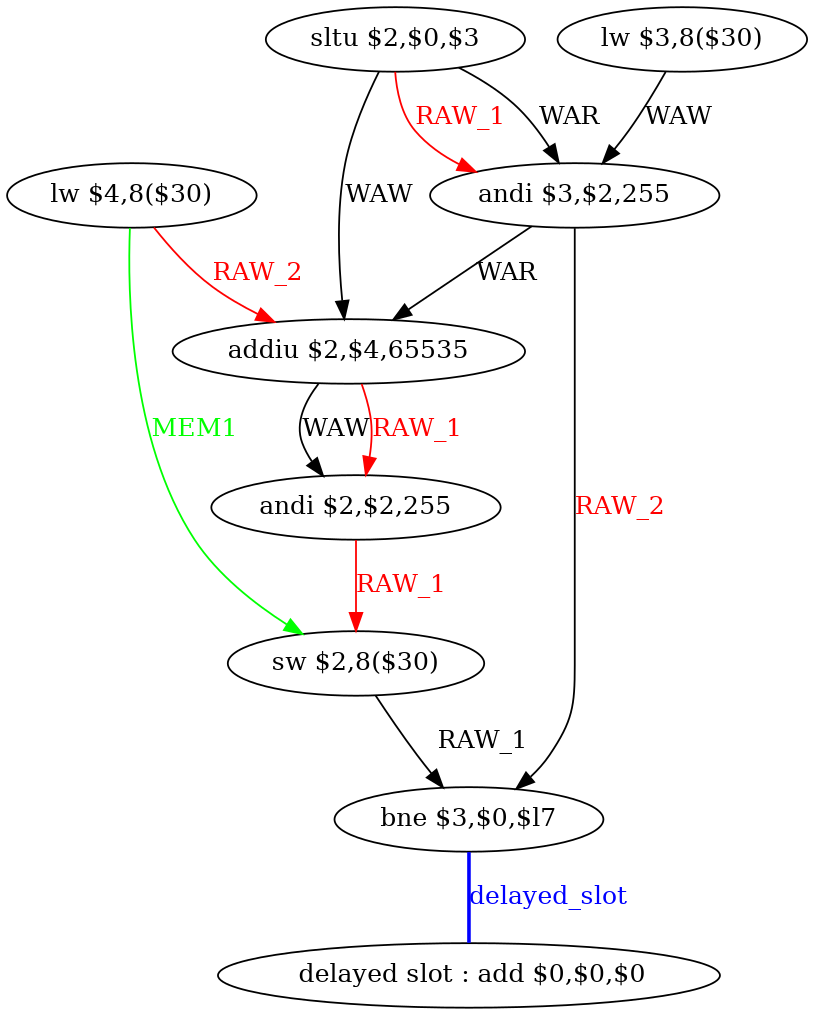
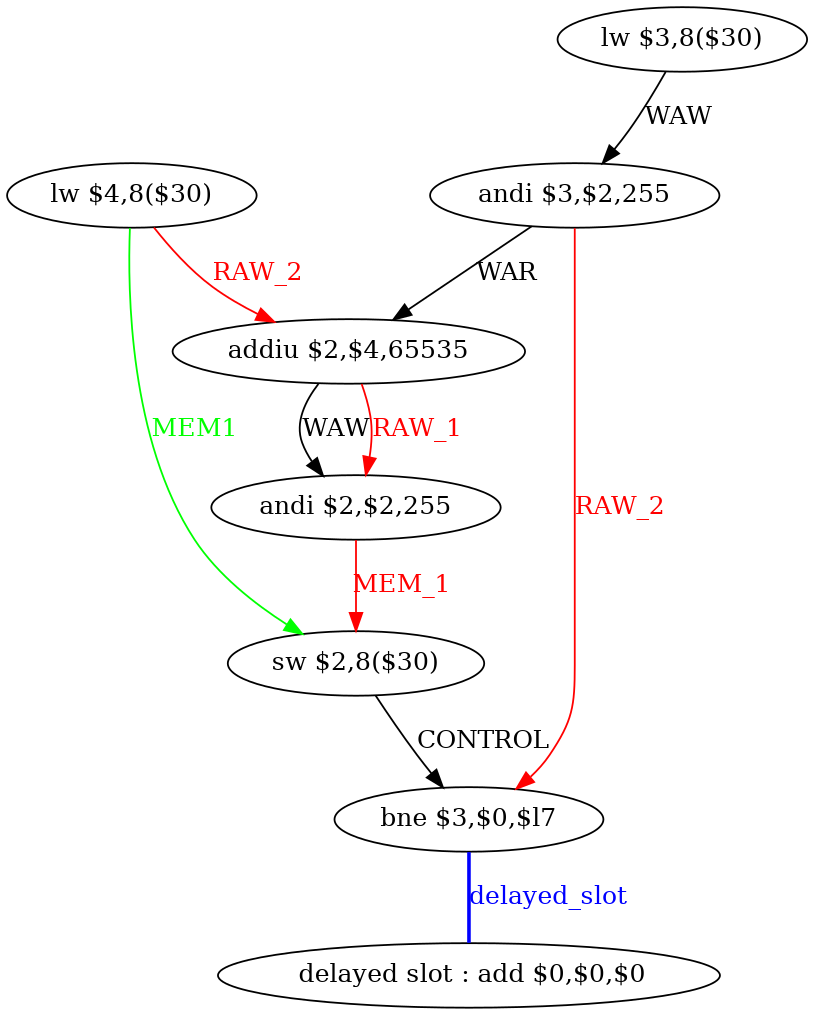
  digraph {
    node [shape=ellipse]
    n1 [label=" delayed slot : add $0,$0,$0"]
    n2 [label="bne $3,$0,$l7"]
    n3 [label="lw $3,8($30)"]
    n4 [label="andi $3,$2,255"]
-   n5 [label="sltu $2,$0,$3"]
    n6 [label="addiu $2,$4,65535"]
    n7 [label="andi $2,$2,255"]
    n8 [label="sw $2,8($30)"]
    n9 [label="lw $4,8($30)"]
    n2 -> n1 [color=blue dir=none fontcolor=blue label=delayed_slot style=bold]
    n3 -> n4 [label=WAW]
-   n4 -> n2 [color=black fontcolor=red label=RAW_2]
+   n4 -> n2 [color=red fontcolor=red label=RAW_2]
    n4 -> n6 [label=WAR]
-   n5 -> n4 [label=WAR]
-   n5 -> n4 [color=red fontcolor=red label=RAW_1]
-   n5 -> n6 [label=WAW]
    n6 -> n7 [label=WAW]
    n6 -> n7 [color=red fontcolor=red label=RAW_1]
-   n7 -> n8 [color=red fontcolor=red label=RAW_1]
-   n8 -> n2 [label=RAW_1]
+   n7 -> n8 [color=red fontcolor=red label=MEM_1]
+   n8 -> n2 [label=CONTROL]
    n9 -> n6 [color=red fontcolor=red label=RAW_2]
    n9 -> n8 [color=green fontcolor=green label=MEM1]
  }
